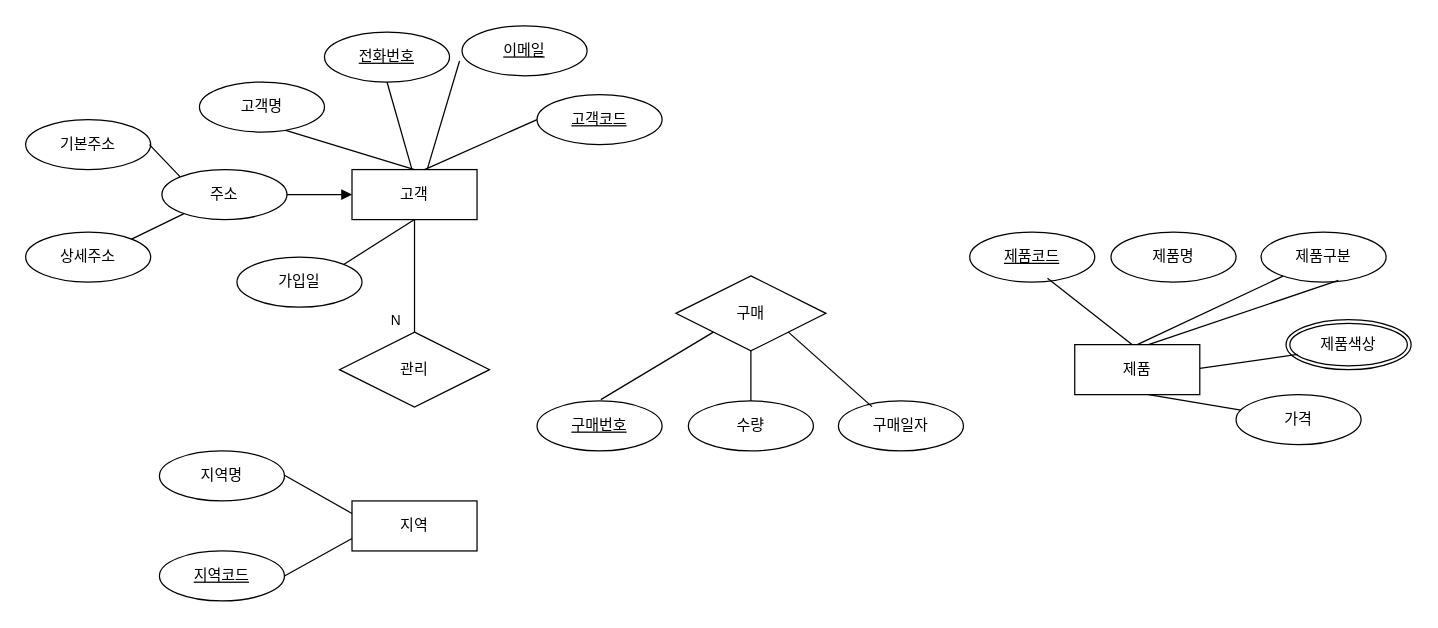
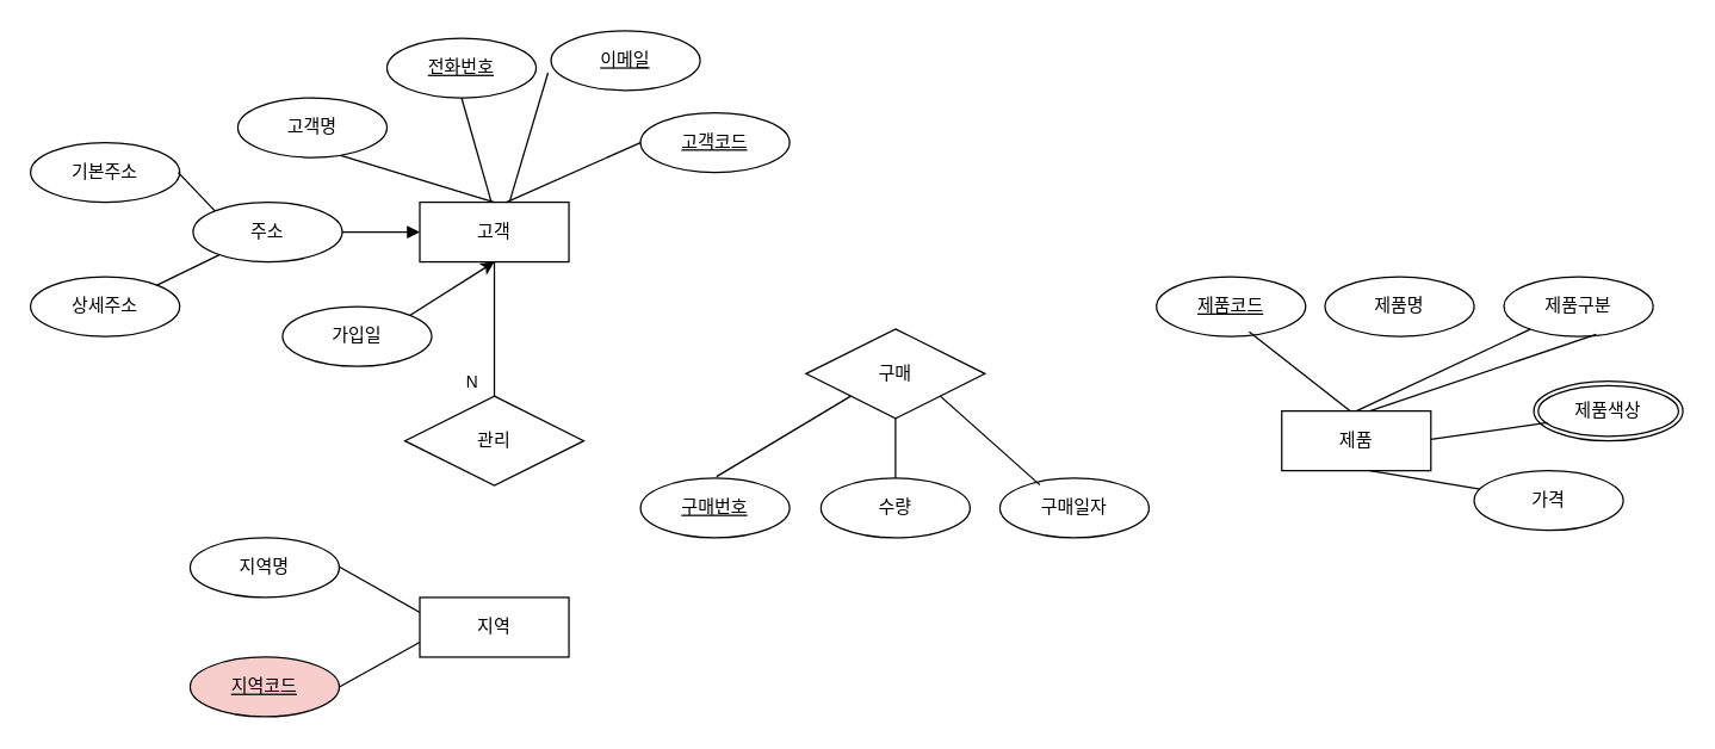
  <mxCell id="0" />
  <mxCell id="1" parent="0" />
  <mxCell id="2" value="고객" style="whiteSpace=wrap;html=1;align=center;" vertex="1" parent="1"><mxGeometry x="281" y="135" width="100" height="40" as="geometry" /></mxCell>
  <mxCell id="3" value="" style="endArrow=none;html=1;rounded=0;entryX=0.5;entryY=0;entryDx=0;entryDy=0;exitX=0.664;exitY=0.945;exitDx=0;exitDy=0;exitPerimeter=0;" edge="1" parent="1" source="5" target="2"><mxGeometry relative="1" as="geometry"><mxPoint x="255.4" y="82.8" as="sourcePoint" /><mxPoint x="389" y="85" as="targetPoint" /></mxGeometry></mxCell>
  <mxCell id="4" value="" style="endArrow=none;html=1;rounded=0;entryX=0.5;entryY=0;entryDx=0;entryDy=0;exitX=0.664;exitY=0.945;exitDx=0;exitDy=0;exitPerimeter=0;" edge="1" parent="1" target="5"><mxGeometry relative="1" as="geometry"><mxPoint x="255.4" y="82.8" as="sourcePoint" /><mxPoint x="329" y="135" as="targetPoint" /></mxGeometry></mxCell>
  <mxCell id="5" value="고객명" style="ellipse;whiteSpace=wrap;html=1;align=center;" vertex="1" parent="1"><mxGeometry x="159" y="65" width="100" height="40" as="geometry" /></mxCell>
  <mxCell id="6" value="전화번호" style="ellipse;whiteSpace=wrap;html=1;align=center;fontStyle=4;" vertex="1" parent="1"><mxGeometry x="259" y="25" width="100" height="40" as="geometry" /></mxCell>
  <mxCell id="7" value="" style="endArrow=none;html=1;rounded=0;exitX=0.5;exitY=1;exitDx=0;exitDy=0;" edge="1" parent="1" source="6"><mxGeometry relative="1" as="geometry"><mxPoint x="389" y="75" as="sourcePoint" /><mxPoint x="329" y="135" as="targetPoint" /></mxGeometry></mxCell>
  <mxCell id="8" value="이메일" style="ellipse;whiteSpace=wrap;html=1;align=center;fontStyle=4;" vertex="1" parent="1"><mxGeometry x="369" y="20" width="100" height="40" as="geometry" /></mxCell>
  <mxCell id="9" value="" style="endArrow=none;html=1;rounded=0;exitX=-0.02;exitY=0.705;exitDx=0;exitDy=0;exitPerimeter=0;entryX=0.604;entryY=-0.025;entryDx=0;entryDy=0;entryPerimeter=0;" edge="1" parent="1" source="8" target="2"><mxGeometry relative="1" as="geometry"><mxPoint x="389" y="75" as="sourcePoint" /><mxPoint x="369" y="135" as="targetPoint" /></mxGeometry></mxCell>
  <mxCell id="10" value="고객코드" style="ellipse;whiteSpace=wrap;html=1;align=center;fontStyle=4;" vertex="1" parent="1"><mxGeometry x="429" y="75" width="100" height="40" as="geometry" /></mxCell>
  <mxCell id="11" value="" style="endArrow=none;html=1;rounded=0;exitX=0;exitY=0.5;exitDx=0;exitDy=0;" edge="1" parent="1" source="10"><mxGeometry relative="1" as="geometry"><mxPoint x="427" y="129.5" as="sourcePoint" /><mxPoint x="339" y="135" as="targetPoint" /></mxGeometry></mxCell>
  <mxCell id="12" value="주소" style="ellipse;whiteSpace=wrap;html=1;align=center;" vertex="1" parent="1"><mxGeometry x="129" y="135" width="100" height="40" as="geometry" /></mxCell>
  <mxCell id="13" value="" style="endArrow=block;html=1;rounded=0;entryX=0;entryY=0.5;entryDx=0;entryDy=0;exitX=1;exitY=0.5;exitDx=0;exitDy=0;" edge="1" parent="1" source="12" target="2"><mxGeometry relative="1" as="geometry"><mxPoint x="229" y="143" as="sourcePoint" /><mxPoint x="333" y="175" as="targetPoint" /></mxGeometry></mxCell>
  <mxCell id="14" value="기본주소" style="ellipse;whiteSpace=wrap;html=1;align=center;" vertex="1" parent="1"><mxGeometry x="20" y="95" width="100" height="40" as="geometry" /></mxCell>
  <mxCell id="15" value="상세주소" style="ellipse;whiteSpace=wrap;html=1;align=center;" vertex="1" parent="1"><mxGeometry x="20" y="185" width="100" height="40" as="geometry" /></mxCell>
  <mxCell id="16" value="" style="endArrow=none;html=1;rounded=0;exitX=1;exitY=0.5;exitDx=0;exitDy=0;entryX=0;entryY=0;entryDx=0;entryDy=0;" edge="1" parent="1" target="12"><mxGeometry relative="1" as="geometry"><mxPoint x="119" y="115" as="sourcePoint" /><mxPoint x="149" y="125" as="targetPoint" /></mxGeometry></mxCell>
  <mxCell id="17" value="" style="endArrow=none;html=1;rounded=0;exitX=1;exitY=0;exitDx=0;exitDy=0;" edge="1" parent="1" target="12"><mxGeometry relative="1" as="geometry"><mxPoint x="104.355" y="190.858" as="sourcePoint" /><mxPoint x="169" y="145" as="targetPoint" /></mxGeometry></mxCell>
  <mxCell id="18" value="가입일" style="ellipse;whiteSpace=wrap;html=1;align=center;" vertex="1" parent="1"><mxGeometry x="189" y="205" width="100" height="40" as="geometry" /></mxCell>
- <mxCell id="19" value="" style="endArrow=none;html=1;rounded=0;entryX=0.5;entryY=1;entryDx=0;entryDy=0;exitX=1;exitY=0;exitDx=0;exitDy=0;" edge="1" parent="1" source="18" target="2"><mxGeometry relative="1" as="geometry"><mxPoint x="284" y="185" as="sourcePoint" /><mxPoint x="334" y="185" as="targetPoint" /></mxGeometry></mxCell>
+ <mxCell id="19" value="" style="endArrow=classic;html=1;rounded=0;entryX=0.5;entryY=1;entryDx=0;entryDy=0;exitX=1;exitY=0;exitDx=0;exitDy=0;" edge="1" parent="1" source="18" target="2"><mxGeometry relative="1" as="geometry"><mxPoint x="284" y="185" as="sourcePoint" /><mxPoint x="334" y="185" as="targetPoint" /></mxGeometry></mxCell>
  <mxCell id="20" value="지역" style="whiteSpace=wrap;html=1;align=center;" vertex="1" parent="1"><mxGeometry x="281" y="400" width="100" height="40" as="geometry" /></mxCell>
  <mxCell id="21" value="지역명" style="ellipse;whiteSpace=wrap;html=1;align=center;" vertex="1" parent="1"><mxGeometry x="127" y="360" width="100" height="40" as="geometry" /></mxCell>
- <mxCell id="22" value="지역코드" style="ellipse;whiteSpace=wrap;html=1;align=center;fontStyle=4;" vertex="1" parent="1"><mxGeometry x="127" y="440" width="100" height="40" as="geometry" /></mxCell>
+ <mxCell id="22" value="지역코드" style="ellipse;whiteSpace=wrap;html=1;align=center;fontStyle=4;fillColor=#f8cecc;" vertex="1" parent="1"><mxGeometry x="127" y="440" width="100" height="40" as="geometry" /></mxCell>
  <mxCell id="23" value="" style="endArrow=none;html=1;rounded=0;entryX=0;entryY=0.25;entryDx=0;entryDy=0;" edge="1" parent="1" target="20"><mxGeometry relative="1" as="geometry"><mxPoint x="227" y="379.5" as="sourcePoint" /><mxPoint x="387" y="379.5" as="targetPoint" /></mxGeometry></mxCell>
  <mxCell id="24" value="" style="endArrow=none;html=1;rounded=0;entryX=0;entryY=0.75;entryDx=0;entryDy=0;" edge="1" parent="1" target="20"><mxGeometry relative="1" as="geometry"><mxPoint x="227" y="460" as="sourcePoint" /><mxPoint x="387" y="460" as="targetPoint" /></mxGeometry></mxCell>
  <mxCell id="25" value="제품" style="whiteSpace=wrap;html=1;align=center;" vertex="1" parent="1"><mxGeometry x="859" y="275" width="100" height="40" as="geometry" /></mxCell>
  <mxCell id="26" value="제품구분" style="ellipse;whiteSpace=wrap;html=1;align=center;" vertex="1" parent="1"><mxGeometry x="1008" y="185" width="100" height="40" as="geometry" /></mxCell>
  <mxCell id="27" value="제품코드" style="ellipse;whiteSpace=wrap;html=1;align=center;fontStyle=4;" vertex="1" parent="1"><mxGeometry x="775" y="185" width="100" height="40" as="geometry" /></mxCell>
  <mxCell id="28" value="" style="endArrow=none;html=1;rounded=0;exitX=0.622;exitY=0.925;exitDx=0;exitDy=0;exitPerimeter=0;" edge="1" parent="1" source="27"><mxGeometry relative="1" as="geometry"><mxPoint x="745" y="275" as="sourcePoint" /><mxPoint x="905" y="275" as="targetPoint" /></mxGeometry></mxCell>
  <mxCell id="29" value="" style="endArrow=none;html=1;rounded=0;entryX=0.618;entryY=0.965;entryDx=0;entryDy=0;entryPerimeter=0;" edge="1" parent="1" target="26"><mxGeometry relative="1" as="geometry"><mxPoint x="918" y="275" as="sourcePoint" /><mxPoint x="1078" y="275" as="targetPoint" /></mxGeometry></mxCell>
  <mxCell id="30" value="제품명" style="ellipse;whiteSpace=wrap;html=1;align=center;" vertex="1" parent="1"><mxGeometry x="888" y="185" width="100" height="40" as="geometry" /></mxCell>
  <mxCell id="31" value="" style="endArrow=none;html=1;rounded=0;exitX=0.5;exitY=0;exitDx=0;exitDy=0;" edge="1" parent="1" source="25" target="26"><mxGeometry relative="1" as="geometry"><mxPoint x="748" y="235" as="sourcePoint" /><mxPoint x="908" y="235" as="targetPoint" /></mxGeometry></mxCell>
  <mxCell id="32" value="제품색상" style="ellipse;shape=doubleEllipse;margin=3;whiteSpace=wrap;html=1;align=center;" vertex="1" parent="1"><mxGeometry x="1028" y="255" width="100" height="40" as="geometry" /></mxCell>
  <mxCell id="33" value="" style="endArrow=none;html=1;rounded=0;entryX=0.092;entryY=0.695;entryDx=0;entryDy=0;entryPerimeter=0;" edge="1" parent="1" target="32"><mxGeometry relative="1" as="geometry"><mxPoint x="959" y="294" as="sourcePoint" /><mxPoint x="1119" y="294" as="targetPoint" /></mxGeometry></mxCell>
  <mxCell id="34" value="가격" style="ellipse;whiteSpace=wrap;html=1;align=center;" vertex="1" parent="1"><mxGeometry x="988" y="315" width="100" height="40" as="geometry" /></mxCell>
  <mxCell id="35" value="" style="endArrow=none;html=1;rounded=0;" edge="1" parent="1" target="34"><mxGeometry relative="1" as="geometry"><mxPoint x="918" y="315" as="sourcePoint" /><mxPoint x="1078" y="315" as="targetPoint" /></mxGeometry></mxCell>
  <mxCell id="36" value="관리" style="shape=rhombus;perimeter=rhombusPerimeter;whiteSpace=wrap;html=1;align=center;" vertex="1" parent="1"><mxGeometry x="271" y="265" width="120" height="60" as="geometry" /></mxCell>
  <mxCell id="37" value="" style="endArrow=none;html=1;rounded=0;exitX=0.5;exitY=1;exitDx=0;exitDy=0;entryX=0.5;entryY=0;entryDx=0;entryDy=0;" edge="1" parent="1" source="2" target="36"><mxGeometry relative="1" as="geometry"><mxPoint x="289" y="175" as="sourcePoint" /><mxPoint x="324" y="268" as="targetPoint" /></mxGeometry></mxCell>
  <mxCell id="38" value="N" style="edgeLabel;html=1;align=center;verticalAlign=middle;resizable=0;points=[];" vertex="1" connectable="0" parent="37"><mxGeometry x="0.025" y="1" relative="1" as="geometry"><mxPoint x="-17" y="34" as="offset" /></mxGeometry></mxCell>
  <mxCell id="39" value="구매" style="shape=rhombus;perimeter=rhombusPerimeter;whiteSpace=wrap;html=1;align=center;" vertex="1" parent="1"><mxGeometry x="540" y="220" width="120" height="60" as="geometry" /></mxCell>
  <mxCell id="40" value="구매번호" style="ellipse;whiteSpace=wrap;html=1;align=center;fontStyle=4;" vertex="1" parent="1"><mxGeometry x="429" y="320" width="100" height="40" as="geometry" /></mxCell>
  <mxCell id="41" value="" style="endArrow=none;html=1;rounded=0;entryX=0;entryY=1;entryDx=0;entryDy=0;" edge="1" parent="1" target="39"><mxGeometry relative="1" as="geometry"><mxPoint x="480" y="319" as="sourcePoint" /><mxPoint x="640" y="319" as="targetPoint" /></mxGeometry></mxCell>
  <mxCell id="42" value="수량" style="ellipse;whiteSpace=wrap;html=1;align=center;" vertex="1" parent="1"><mxGeometry x="550" y="320" width="100" height="40" as="geometry" /></mxCell>
  <mxCell id="43" value="구매일자" style="ellipse;whiteSpace=wrap;html=1;align=center;" vertex="1" parent="1"><mxGeometry x="670" y="320" width="100" height="40" as="geometry" /></mxCell>
  <mxCell id="44" value="" style="endArrow=none;html=1;rounded=0;entryX=0.5;entryY=0;entryDx=0;entryDy=0;" edge="1" parent="1" target="42"><mxGeometry relative="1" as="geometry"><mxPoint x="600" y="280" as="sourcePoint" /><mxPoint x="760" y="280" as="targetPoint" /></mxGeometry></mxCell>
  <mxCell id="45" value="" style="endArrow=none;html=1;rounded=0;entryX=0.268;entryY=0.115;entryDx=0;entryDy=0;entryPerimeter=0;exitX=1;exitY=1;exitDx=0;exitDy=0;" edge="1" parent="1" source="39" target="43"><mxGeometry relative="1" as="geometry"><mxPoint x="642" y="285" as="sourcePoint" /><mxPoint x="634" y="300" as="targetPoint" /></mxGeometry></mxCell>
